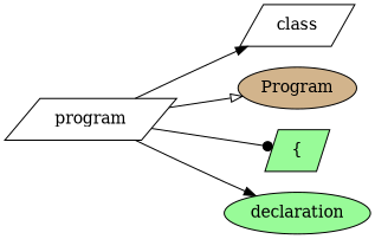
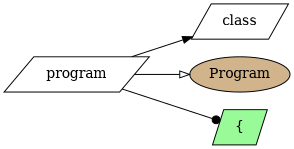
  digraph {
    rankdir=LR
    node [shape=parallelogram style=filled fillcolor=white]
    edge [arrowhead=normal]
    program
    class
    Program [shape=ellipse fillcolor=tan]
    "{" [fillcolor=palegreen]
-   declaration [shape=ellipse fillcolor=palegreen]
    program -> class [label=" "]
    program -> Program [label=" " arrowhead=onormal]
    program -> "{" [label=" " arrowhead=dot]
-   program -> declaration [label=" "]
  }
